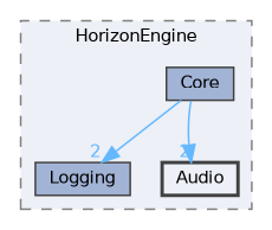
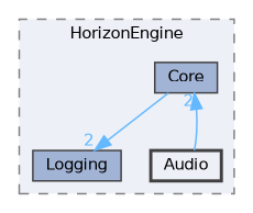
  digraph {
    compound=true
    node [color=grey25 fillcolor="#a2b4d6" fontname=Helvetica fontsize=10 shape=box style=filled]
    edge [color=steelblue1 fontcolor=steelblue1 fontname=Helvetica fontsize=10 headlabel=2 labeldistance=1.5 labelfontname=Helvetica labelfontsize=10]
    n1 [height=0.2 label=Core width=0.4]
    n2 [height=0.2 label=Logging width=0.4]
    n3 [fillcolor="#edf0f7" height=0.2 label=Audio style="filled,bold" width=0.4]
    subgraph cluster_1 {
      bgcolor="#edf0f7"
      fontname=Helvetica
      fontsize=10
      label=HorizonEngine
      pencolor=grey50
      style="filled,dashed"
      n1
      n2
      n3
    }
    n1 -> n2
-   n1 -> n3
+   n3 -> n1
  }
